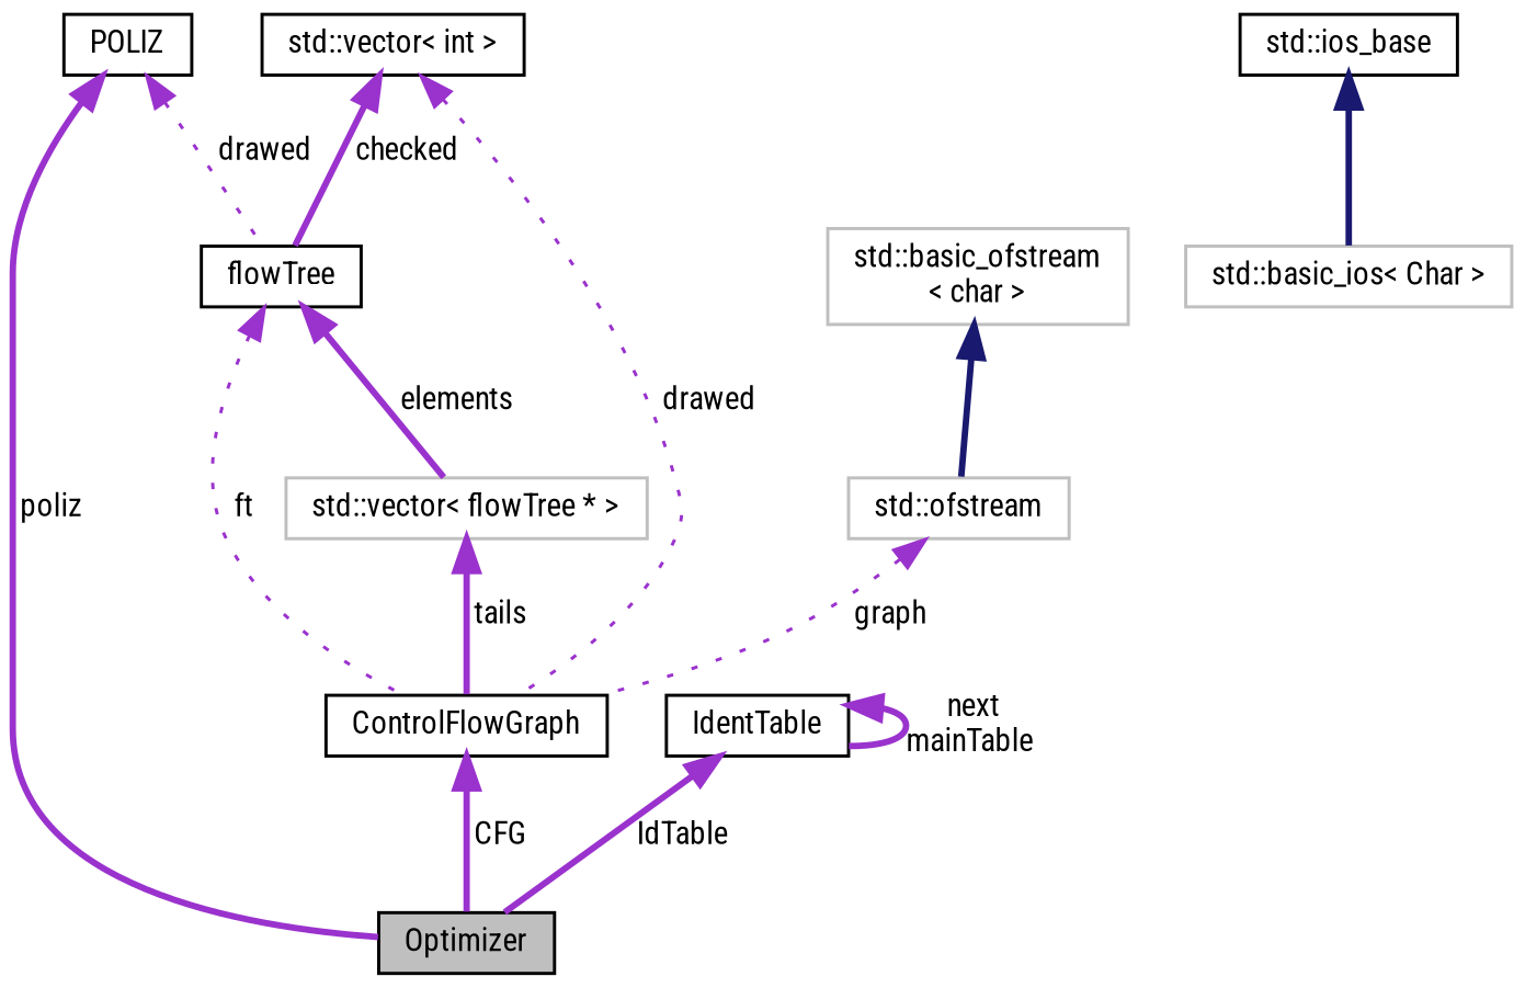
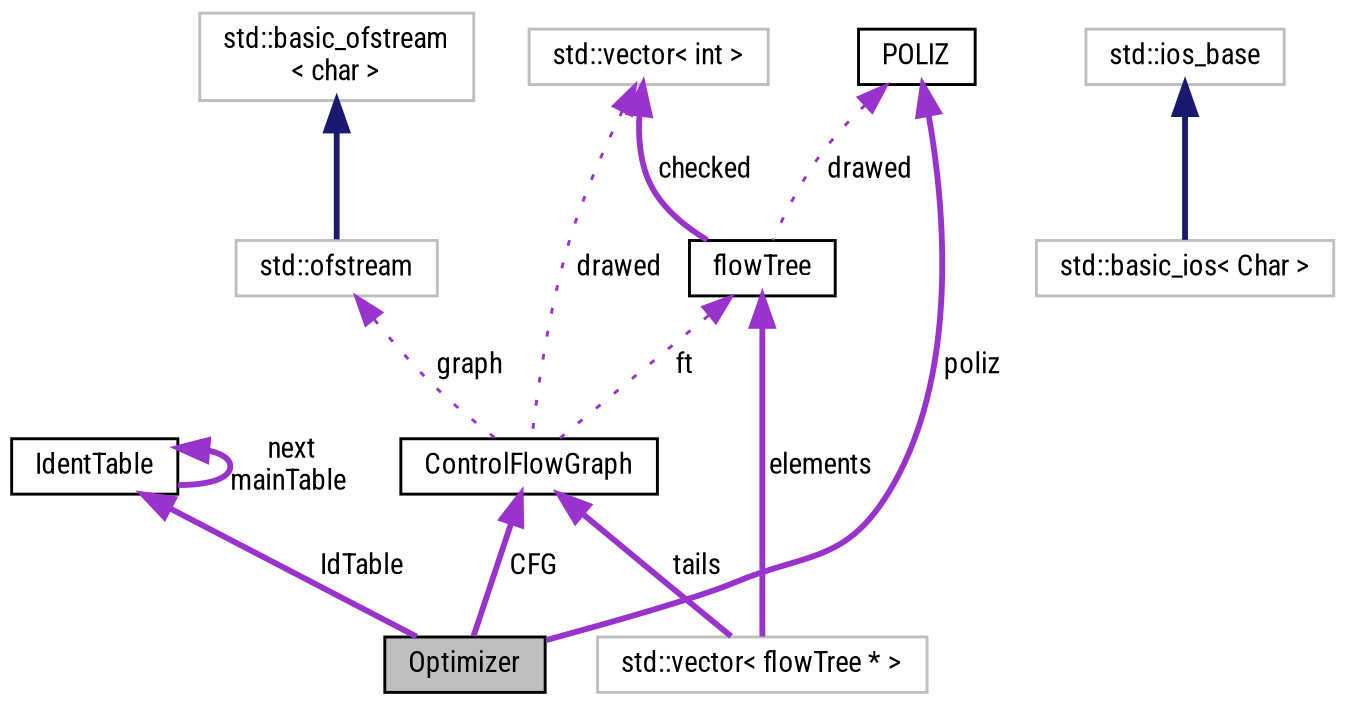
  digraph {
    fontname="Roboto Condensed"
    node [color=grey75 fillcolor=white fontname="Roboto Condensed" fontsize=10 shape=record style=filled]
    edge [color=darkorchid3 dir=back fontname="Roboto Condensed" fontsize=10 labelfontname=Helvetica labelfontsize=10 style=bold]
    n1 [color=black fillcolor=grey75 fontcolor=black height=0.2 label=Optimizer width=0.4]
    n2 [color=black height=0.2 label=ControlFlowGraph width=0.4]
    n3 [height=0.2 label="std::vector\< flowTree * \>" width=0.4]
    n4 [color=black height=0.2 label=flowTree width=0.4]
    n5 [color=black height=0.2 label=POLIZ width=0.4]
-   n6 [color=black height=0.2 label="std::vector\< int \>" width=0.4]
+   n6 [height=0.2 label="std::vector\< int \>" width=0.4]
    n7 [height=0.2 label="std::ofstream" width=0.4]
    n8 [height=0.2 label="std::basic_ofstream\l\< char \>" width=0.4]
    n9 [height=0.2 label="std::basic_ios\< Char \>" width=0.4]
-   n10 [color=black height=0.2 label="std::ios_base" width=0.4]
+   n10 [height=0.2 label="std::ios_base" width=0.4]
    n11 [color=black height=0.2 label=IdentTable width=0.4]
    n2 -> n1 [label=" CFG"]
-   n3 -> n2 [label=" tails"]
+   n2 -> n3 [label=" tails"]
    n4 -> n2 [label=" ft" style=dotted]
    n4 -> n3 [label=" elements"]
    n5 -> n1 [label=" poliz"]
    n5 -> n4 [label=" drawed" style=dotted]
    n6 -> n2 [label=" drawed" style=dotted]
    n6 -> n4 [label=" checked"]
    n7 -> n2 [label=" graph" style=dotted]
    n8 -> n7 [color=midnightblue]
    n10 -> n9 [color=midnightblue]
    n11 -> n1 [label=" IdTable"]
    n11 -> n11 [label=" next\nmainTable"]
  }
